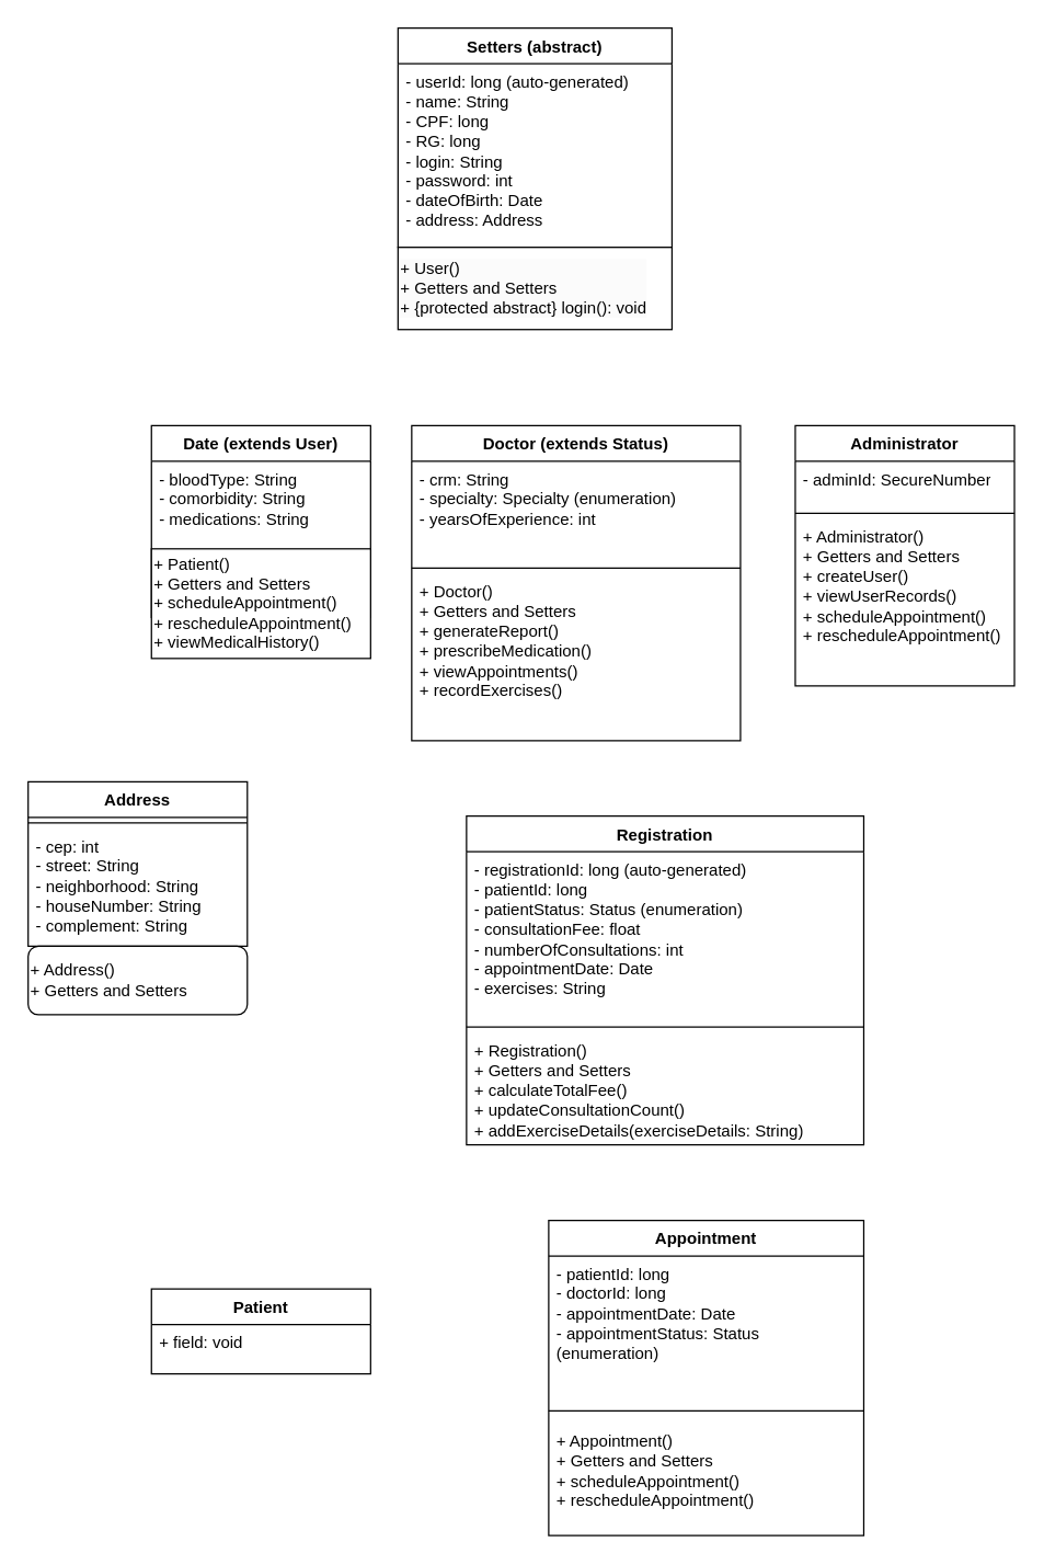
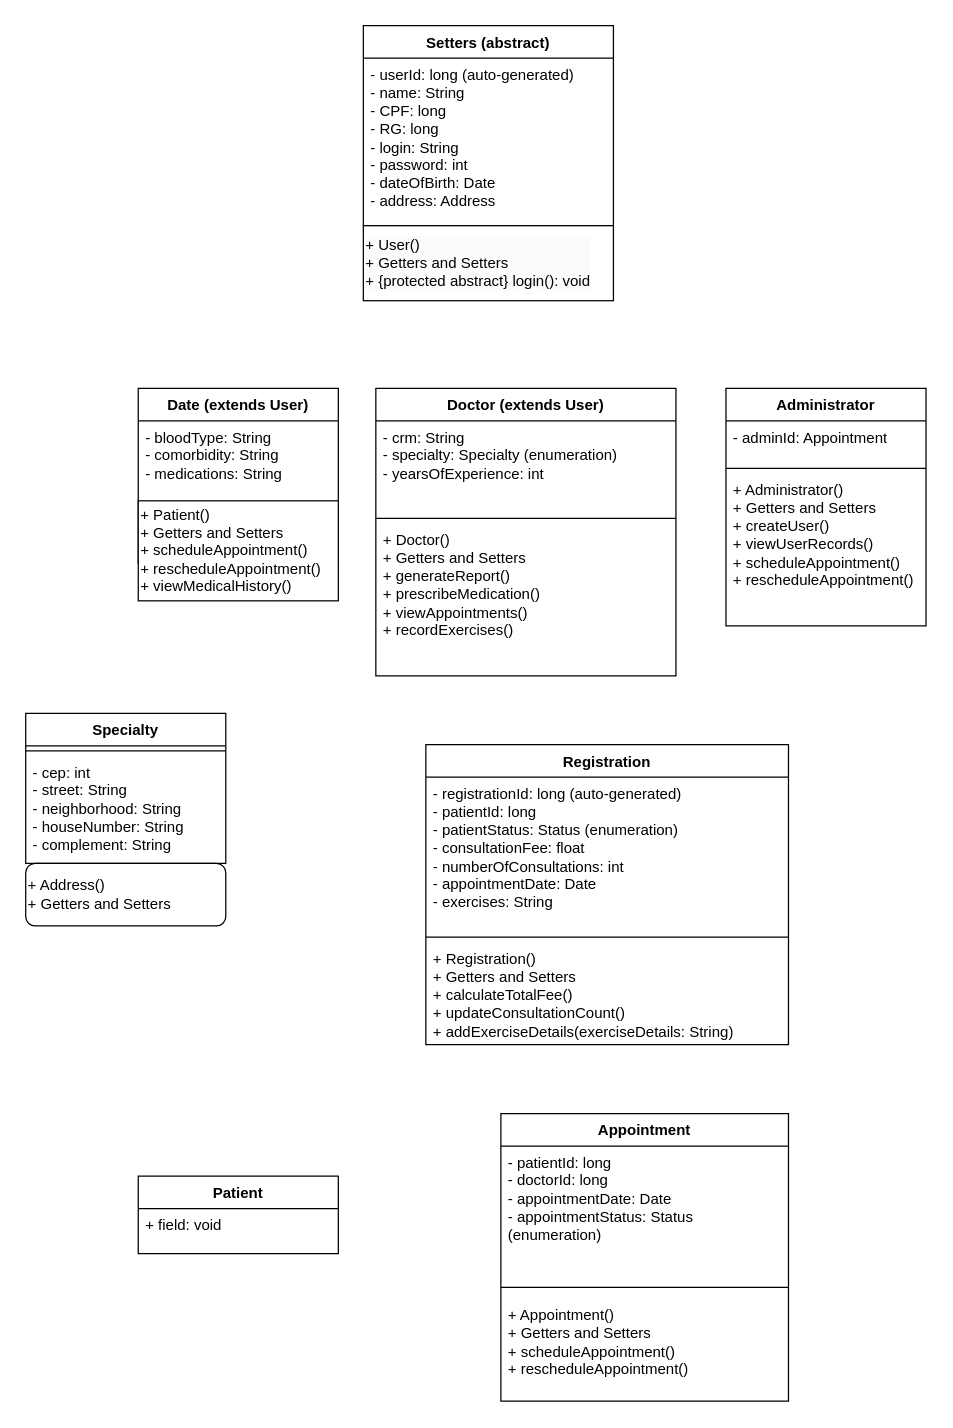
  <mxCell id="0" />
  <mxCell id="1" parent="0" />
  <mxCell id="2" value="" style="edgeStyle=orthogonalEdgeStyle;rounded=0;orthogonalLoop=1;jettySize=auto;html=1;" edge="1" parent="1" source="3"><mxGeometry relative="1" as="geometry"><Array as="points"><mxPoint x="180" y="170" /><mxPoint x="180" y="170" /></Array></mxGeometry></mxCell>
  <mxCell id="3" value="Date (extends User)" style="swimlane;fontStyle=1;align=center;verticalAlign=top;childLayout=stackLayout;horizontal=1;startSize=26;horizontalStack=0;resizeParent=1;resizeParentMax=0;resizeLast=0;collapsible=1;marginBottom=0;whiteSpace=wrap;html=1;" vertex="1" parent="1"><mxGeometry x="110" y="310" width="160" height="140" as="geometry" /></mxCell>
  <mxCell id="4" value="&lt;div&gt;&lt;div&gt;- bloodType: String&lt;/div&gt;&lt;div&gt;- comorbidity: String&lt;/div&gt;&lt;div&gt;- medications: String&lt;/div&gt;&lt;/div&gt;" style="text;strokeColor=none;fillColor=none;align=left;verticalAlign=top;spacingLeft=4;spacingRight=4;overflow=hidden;rotatable=0;points=[[0,0.5],[1,0.5]];portConstraint=eastwest;whiteSpace=wrap;html=1;" vertex="1" parent="3"><mxGeometry y="26" width="160" height="114" as="geometry" /></mxCell>
  <mxCell id="5" value="Setters (abstract)" style="swimlane;fontStyle=1;align=center;verticalAlign=top;childLayout=stackLayout;horizontal=1;startSize=26;horizontalStack=0;resizeParent=1;resizeParentMax=0;resizeLast=0;collapsible=1;marginBottom=0;whiteSpace=wrap;html=1;" vertex="1" parent="1"><mxGeometry x="290" y="20" width="200" height="160" as="geometry" /></mxCell>
  <mxCell id="6" value="&lt;div&gt;- userId: long (auto-generated)&lt;br&gt;&lt;/div&gt;&lt;div&gt;- name: String&lt;/div&gt;&lt;div&gt;- CPF: long&lt;/div&gt;&lt;div&gt;- RG: long&lt;/div&gt;&lt;div&gt;- login: String&lt;/div&gt;&lt;div&gt;- password: int&lt;/div&gt;&lt;div&gt;&lt;span style=&quot;background-color: initial;&quot;&gt;- dateOfBirth: Date&lt;/span&gt;&lt;/div&gt;&lt;div&gt;&lt;span style=&quot;background-color: initial;&quot;&gt;- address: Address&amp;nbsp; &amp;nbsp;&amp;nbsp;&lt;/span&gt;&lt;/div&gt;" style="text;strokeColor=none;fillColor=none;align=left;verticalAlign=top;spacingLeft=4;spacingRight=4;overflow=hidden;rotatable=0;points=[[0,0.5],[1,0.5]];portConstraint=eastwest;whiteSpace=wrap;html=1;" vertex="1" parent="5"><mxGeometry y="26" width="200" height="134" as="geometry" /></mxCell>
- <mxCell id="7" value="Doctor (extends Status)" style="swimlane;fontStyle=1;align=center;verticalAlign=top;childLayout=stackLayout;horizontal=1;startSize=26;horizontalStack=0;resizeParent=1;resizeParentMax=0;resizeLast=0;collapsible=1;marginBottom=0;whiteSpace=wrap;html=1;" vertex="1" parent="1"><mxGeometry x="300" y="310" width="240" height="230" as="geometry" /></mxCell>
+ <mxCell id="7" value="Doctor (extends User)" style="swimlane;fontStyle=1;align=center;verticalAlign=top;childLayout=stackLayout;horizontal=1;startSize=26;horizontalStack=0;resizeParent=1;resizeParentMax=0;resizeLast=0;collapsible=1;marginBottom=0;whiteSpace=wrap;html=1;" vertex="1" parent="1"><mxGeometry x="300" y="310" width="240" height="230" as="geometry" /></mxCell>
  <mxCell id="8" value="&lt;div&gt;- crm: String&lt;/div&gt;&lt;div&gt;- specialty: Specialty (enumeration)&lt;/div&gt;&lt;div&gt;- yearsOfExperience: int&lt;/div&gt;" style="text;strokeColor=none;fillColor=none;align=left;verticalAlign=top;spacingLeft=4;spacingRight=4;overflow=hidden;rotatable=0;points=[[0,0.5],[1,0.5]];portConstraint=eastwest;whiteSpace=wrap;html=1;" vertex="1" parent="7"><mxGeometry y="26" width="240" height="74" as="geometry" /></mxCell>
  <mxCell id="9" value="" style="line;strokeWidth=1;fillColor=none;align=left;verticalAlign=middle;spacingTop=-1;spacingLeft=3;spacingRight=3;rotatable=0;labelPosition=right;points=[];portConstraint=eastwest;strokeColor=inherit;" vertex="1" parent="7"><mxGeometry y="100" width="240" height="8" as="geometry" /></mxCell>
  <mxCell id="10" value="&lt;div&gt;&lt;div&gt;+ Doctor()&lt;/div&gt;&lt;div&gt;+ Getters and Setters&lt;/div&gt;&lt;div&gt;+ generateReport()&lt;/div&gt;&lt;div&gt;+ prescribeMedication()&lt;/div&gt;&lt;div&gt;+ viewAppointments()&lt;/div&gt;&lt;/div&gt;&lt;div&gt;+&amp;nbsp;recordExercises()&lt;/div&gt;" style="text;strokeColor=none;fillColor=none;align=left;verticalAlign=top;spacingLeft=4;spacingRight=4;overflow=hidden;rotatable=0;points=[[0,0.5],[1,0.5]];portConstraint=eastwest;whiteSpace=wrap;html=1;" vertex="1" parent="7"><mxGeometry y="108" width="240" height="122" as="geometry" /></mxCell>
  <mxCell id="11" value="Administrator" style="swimlane;fontStyle=1;align=center;verticalAlign=top;childLayout=stackLayout;horizontal=1;startSize=26;horizontalStack=0;resizeParent=1;resizeParentMax=0;resizeLast=0;collapsible=1;marginBottom=0;whiteSpace=wrap;html=1;" vertex="1" parent="1"><mxGeometry x="580" y="310" width="160" height="190" as="geometry" /></mxCell>
- <mxCell id="12" value="&lt;div&gt;- adminId: SecureNumber&lt;/div&gt;&lt;div&gt;&lt;br&gt;&lt;/div&gt;" style="text;strokeColor=none;fillColor=none;align=left;verticalAlign=top;spacingLeft=4;spacingRight=4;overflow=hidden;rotatable=0;points=[[0,0.5],[1,0.5]];portConstraint=eastwest;whiteSpace=wrap;html=1;" vertex="1" parent="11"><mxGeometry y="26" width="160" height="34" as="geometry" /></mxCell>
+ <mxCell id="12" value="&lt;div&gt;- adminId: Appointment&lt;/div&gt;&lt;div&gt;&lt;br&gt;&lt;/div&gt;" style="text;strokeColor=none;fillColor=none;align=left;verticalAlign=top;spacingLeft=4;spacingRight=4;overflow=hidden;rotatable=0;points=[[0,0.5],[1,0.5]];portConstraint=eastwest;whiteSpace=wrap;html=1;" vertex="1" parent="11"><mxGeometry y="26" width="160" height="34" as="geometry" /></mxCell>
  <mxCell id="13" value="" style="line;strokeWidth=1;fillColor=none;align=left;verticalAlign=middle;spacingTop=-1;spacingLeft=3;spacingRight=3;rotatable=0;labelPosition=right;points=[];portConstraint=eastwest;strokeColor=inherit;" vertex="1" parent="11"><mxGeometry y="60" width="160" height="8" as="geometry" /></mxCell>
  <mxCell id="14" value="&lt;div&gt;+ Administrator()&lt;/div&gt;&lt;div&gt;+ Getters and Setters&lt;/div&gt;&lt;div&gt;+ createUser()&lt;/div&gt;&lt;div&gt;+ viewUserRecords()&lt;/div&gt;&lt;div&gt;+ scheduleAppointment()&lt;/div&gt;&lt;div&gt;+ rescheduleAppointment()&lt;/div&gt;" style="text;strokeColor=none;fillColor=none;align=left;verticalAlign=top;spacingLeft=4;spacingRight=4;overflow=hidden;rotatable=0;points=[[0,0.5],[1,0.5]];portConstraint=eastwest;whiteSpace=wrap;html=1;" vertex="1" parent="11"><mxGeometry y="68" width="160" height="122" as="geometry" /></mxCell>
  <mxCell id="15" value="&lt;div style=&quot;forced-color-adjust: none; color: rgb(0, 0, 0); font-family: Helvetica; font-size: 12px; font-style: normal; font-variant-ligatures: normal; font-variant-caps: normal; font-weight: 400; letter-spacing: normal; orphans: 2; text-indent: 0px; text-transform: none; widows: 2; word-spacing: 0px; -webkit-text-stroke-width: 0px; white-space: normal; background-color: rgb(251, 251, 251); text-decoration-thickness: initial; text-decoration-style: initial; text-decoration-color: initial;&quot;&gt;&lt;div&gt;+ User()&lt;/div&gt;&lt;div&gt;+ Getters and Setters&lt;/div&gt;&lt;div&gt;+ {protected abstract} login(): void&lt;/div&gt;&lt;/div&gt;" style="whiteSpace=wrap;html=1;align=left;" vertex="1" parent="1"><mxGeometry x="290" y="180" width="200" height="60" as="geometry" /></mxCell>
  <mxCell id="16" value="&lt;div&gt;+ Patient()&lt;/div&gt;&lt;div&gt;+ Getters and Setters&lt;/div&gt;&lt;div&gt;+ scheduleAppointment()&lt;/div&gt;&lt;div&gt;+ rescheduleAppointment()&lt;/div&gt;&lt;div&gt;+ viewMedicalHistory()&lt;/div&gt;" style="whiteSpace=wrap;html=1;align=left;" vertex="1" parent="1"><mxGeometry x="110" y="400" width="160" height="80" as="geometry" /></mxCell>
- <mxCell id="17" value="Address" style="swimlane;fontStyle=1;align=center;verticalAlign=top;childLayout=stackLayout;horizontal=1;startSize=26;horizontalStack=0;resizeParent=1;resizeParentMax=0;resizeLast=0;collapsible=1;marginBottom=0;whiteSpace=wrap;html=1;" vertex="1" parent="1"><mxGeometry x="20" y="570" width="160" height="120" as="geometry" /></mxCell>
+ <mxCell id="17" value="Specialty" style="swimlane;fontStyle=1;align=center;verticalAlign=top;childLayout=stackLayout;horizontal=1;startSize=26;horizontalStack=0;resizeParent=1;resizeParentMax=0;resizeLast=0;collapsible=1;marginBottom=0;whiteSpace=wrap;html=1;" vertex="1" parent="1"><mxGeometry x="20" y="570" width="160" height="120" as="geometry" /></mxCell>
  <mxCell id="18" value="" style="line;strokeWidth=1;fillColor=none;align=left;verticalAlign=middle;spacingTop=-1;spacingLeft=3;spacingRight=3;rotatable=0;labelPosition=right;points=[];portConstraint=eastwest;strokeColor=inherit;" vertex="1" parent="17"><mxGeometry y="26" width="160" height="8" as="geometry" /></mxCell>
  <mxCell id="19" value="&lt;div&gt;&lt;div&gt;&lt;div&gt;- cep: int&lt;/div&gt;&lt;div&gt;- street: String&lt;/div&gt;&lt;div&gt;- neighborhood: String&lt;/div&gt;&lt;div&gt;- houseNumber: String&lt;/div&gt;&lt;div&gt;- complement: String&lt;/div&gt;&lt;/div&gt;&lt;/div&gt;" style="text;strokeColor=none;fillColor=none;align=left;verticalAlign=top;spacingLeft=4;spacingRight=4;overflow=hidden;rotatable=0;points=[[0,0.5],[1,0.5]];portConstraint=eastwest;whiteSpace=wrap;html=1;" vertex="1" parent="17"><mxGeometry y="34" width="160" height="86" as="geometry" /></mxCell>
  <mxCell id="20" value="Registration" style="swimlane;fontStyle=1;align=center;verticalAlign=top;childLayout=stackLayout;horizontal=1;startSize=26;horizontalStack=0;resizeParent=1;resizeParentMax=0;resizeLast=0;collapsible=1;marginBottom=0;whiteSpace=wrap;html=1;" vertex="1" parent="1"><mxGeometry x="340" y="595" width="290" height="240" as="geometry" /></mxCell>
  <mxCell id="21" value="&lt;div&gt;- registrationId: long (auto-generated)&lt;/div&gt;&lt;div&gt;- patientId: long&lt;/div&gt;&lt;div&gt;- patientStatus: Status (enumeration)&lt;/div&gt;&lt;div&gt;- consultationFee: float&lt;/div&gt;&lt;div&gt;- numberOfConsultations: int&lt;/div&gt;&lt;div&gt;- appointmentDate: Date&lt;/div&gt;&lt;div&gt;- exercises: String&lt;/div&gt;" style="text;strokeColor=none;fillColor=none;align=left;verticalAlign=top;spacingLeft=4;spacingRight=4;overflow=hidden;rotatable=0;points=[[0,0.5],[1,0.5]];portConstraint=eastwest;whiteSpace=wrap;html=1;" vertex="1" parent="20"><mxGeometry y="26" width="290" height="124" as="geometry" /></mxCell>
  <mxCell id="22" value="" style="line;strokeWidth=1;fillColor=none;align=left;verticalAlign=middle;spacingTop=-1;spacingLeft=3;spacingRight=3;rotatable=0;labelPosition=right;points=[];portConstraint=eastwest;strokeColor=inherit;" vertex="1" parent="20"><mxGeometry y="150" width="290" height="8" as="geometry" /></mxCell>
  <mxCell id="23" value="&lt;div&gt;&lt;div&gt;+ Registration()&lt;/div&gt;&lt;div&gt;+ Getters and Setters&lt;/div&gt;&lt;div&gt;+ calculateTotalFee()&lt;/div&gt;&lt;div&gt;+ updateConsultationCount()&lt;/div&gt;&lt;/div&gt;&lt;div&gt;+&amp;nbsp;addExerciseDetails(exerciseDetails: String)&lt;/div&gt;" style="text;strokeColor=none;fillColor=none;align=left;verticalAlign=top;spacingLeft=4;spacingRight=4;overflow=hidden;rotatable=0;points=[[0,0.5],[1,0.5]];portConstraint=eastwest;whiteSpace=wrap;html=1;" vertex="1" parent="20"><mxGeometry y="158" width="290" height="82" as="geometry" /></mxCell>
  <mxCell id="24" value="&lt;div&gt;&lt;div&gt;&lt;span style=&quot;color: rgba(0, 0, 0, 0); font-family: monospace; font-size: 0px; text-wrap: nowrap;&quot;&gt;%3CmxGraphModel%3E%3Croot%3E%3CmxCell%20id%3D%220%22%2F%3E%3CmxCell%20id%3D%221%22%20parent%3D%220%22%2F%3E%3CmxCell%20id%3D%222%22%20value%3D%22-%20int%20cep%26lt%3Bdiv%26gt%3B-%20String%20road%26lt%3B%2Fdiv%26gt%3B%26lt%3Bdiv%26gt%3B-%20String%26amp%3Bnbsp%3Bneighborhood%26lt%3B%2Fdiv%26gt%3B%26lt%3Bdiv%26gt%3B-%20String%20house%20number%26lt%3B%2Fdiv%26gt%3B%26lt%3Bdiv%26gt%3B-%20String%26amp%3Bnbsp%3Bcomplement%26lt%3B%2Fdiv%26gt%3B%26lt%3Bdiv%26gt%3B%26lt%3Bbr%26gt%3B%26lt%3Bdiv%26gt%3B%26lt%3Bbr%26gt%3B%26lt%3B%2Fdiv%26gt%3B%26lt%3B%2Fdiv%26gt%3B%22%20style%3D%22text%3BstrokeColor%3Dnone%3BfillColor%3Dnone%3Balign%3Dleft%3BverticalAlign%3Dtop%3BspacingLeft%3D4%3BspacingRight%3D4%3Boverflow%3Dhidden%3Brotatable%3D0%3Bpoints%3D%5B%5B0%2C0.5%5D%2C%5B1%2C0.5%5D%5D%3BportConstraint%3Deastwest%3BwhiteSpace%3Dwrap%3Bhtml%3D1%3B%22%20vertex%3D%221%22%20parent%3D%221%22%3E%3CmxGeometry%20x%3D%2250%22%20y%3D%22604%22%20width%3D%22160%22%20height%3D%2286%22%20as%3D%22geometry%22%2F%3E%3C%2FmxCell%3E%3C%2Froot%3E%3C%2FmxGraphModel%3E&lt;/span&gt;&lt;br&gt;&lt;/div&gt;&lt;/div&gt;" style="text;strokeColor=none;fillColor=none;align=left;verticalAlign=top;spacingLeft=4;spacingRight=4;overflow=hidden;rotatable=0;points=[[0,0.5],[1,0.5]];portConstraint=eastwest;whiteSpace=wrap;html=1;" vertex="1" parent="1"><mxGeometry x="20" y="690" width="160" height="86" as="geometry" /></mxCell>
  <mxCell id="25" value="&lt;span style=&quot;&quot;&gt;+ Address()&lt;/span&gt;&lt;div style=&quot;&quot;&gt;+ Getters and Setters&lt;/div&gt;" style="html=1;whiteSpace=wrap;align=left;rounded=1;" vertex="1" parent="1"><mxGeometry x="20" y="690" width="160" height="50" as="geometry" /></mxCell>
  <mxCell id="26" value="Appointment" style="swimlane;fontStyle=1;align=center;verticalAlign=top;childLayout=stackLayout;horizontal=1;startSize=26;horizontalStack=0;resizeParent=1;resizeParentMax=0;resizeLast=0;collapsible=1;marginBottom=0;whiteSpace=wrap;html=1;" vertex="1" parent="1"><mxGeometry x="400" y="890" width="230" height="230" as="geometry" /></mxCell>
  <mxCell id="27" value="&lt;div&gt;&lt;span style=&quot;background-color: initial;&quot;&gt;- patientId: long&lt;/span&gt;&lt;br&gt;&lt;/div&gt;&lt;div&gt;- doctorId: long&lt;/div&gt;&lt;div&gt;- appointmentDate: Date&lt;/div&gt;&lt;div&gt;- appointmentStatus: Status (enumeration)&lt;/div&gt;" style="text;strokeColor=none;fillColor=none;align=left;verticalAlign=top;spacingLeft=4;spacingRight=4;overflow=hidden;rotatable=0;points=[[0,0.5],[1,0.5]];portConstraint=eastwest;whiteSpace=wrap;html=1;" vertex="1" parent="26"><mxGeometry y="26" width="230" height="104" as="geometry" /></mxCell>
  <mxCell id="28" value="" style="line;strokeWidth=1;fillColor=none;align=left;verticalAlign=middle;spacingTop=-1;spacingLeft=3;spacingRight=3;rotatable=0;labelPosition=right;points=[];portConstraint=eastwest;strokeColor=inherit;" vertex="1" parent="26"><mxGeometry y="130" width="230" height="18" as="geometry" /></mxCell>
  <mxCell id="29" value="&lt;div&gt;+ Appointment()&lt;/div&gt;&lt;div&gt;+ Getters and Setters&lt;/div&gt;&lt;div&gt;+ scheduleAppointment()&lt;/div&gt;&lt;div&gt;+ rescheduleAppointment()&lt;/div&gt;" style="text;strokeColor=none;fillColor=none;align=left;verticalAlign=top;spacingLeft=4;spacingRight=4;overflow=hidden;rotatable=0;points=[[0,0.5],[1,0.5]];portConstraint=eastwest;whiteSpace=wrap;html=1;" vertex="1" parent="26"><mxGeometry y="148" width="230" height="82" as="geometry" /></mxCell>
  <mxCell id="30" value="Patient" style="swimlane;fontStyle=1;align=center;verticalAlign=top;childLayout=stackLayout;horizontal=1;startSize=26;horizontalStack=0;resizeParent=1;resizeParentMax=0;resizeLast=0;collapsible=1;marginBottom=0;whiteSpace=wrap;html=1;" vertex="1" parent="1"><mxGeometry x="110" y="940" width="160" height="62" as="geometry" /></mxCell>
  <mxCell id="31" value="+ field: void" style="text;strokeColor=none;fillColor=none;align=left;verticalAlign=top;spacingLeft=4;spacingRight=4;overflow=hidden;rotatable=0;points=[[0,0.5],[1,0.5]];portConstraint=eastwest;whiteSpace=wrap;html=1;" vertex="1" parent="30"><mxGeometry y="26" width="160" height="36" as="geometry" /></mxCell>
